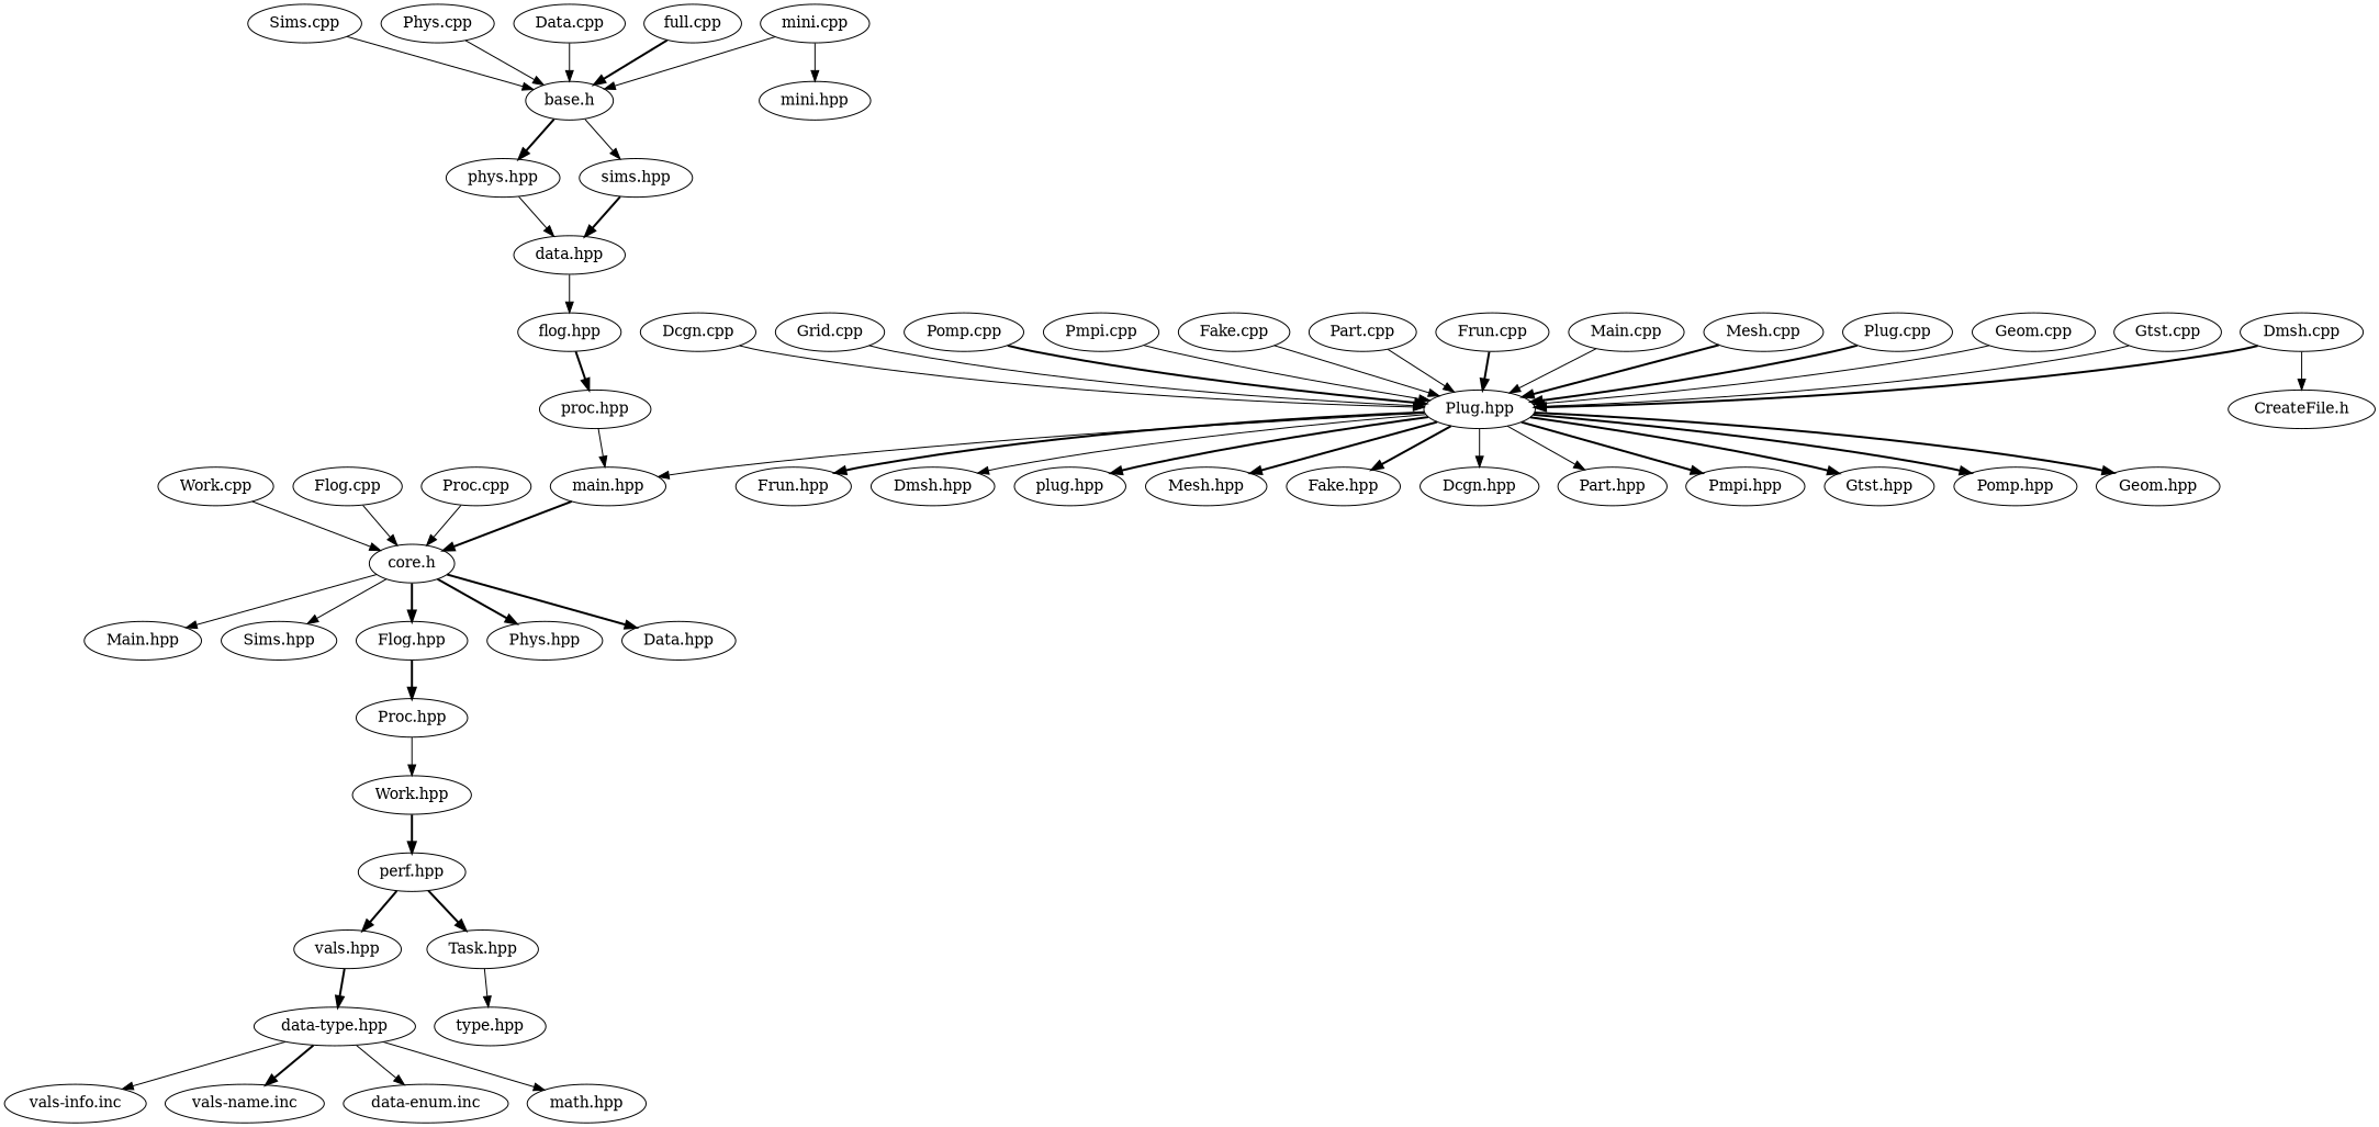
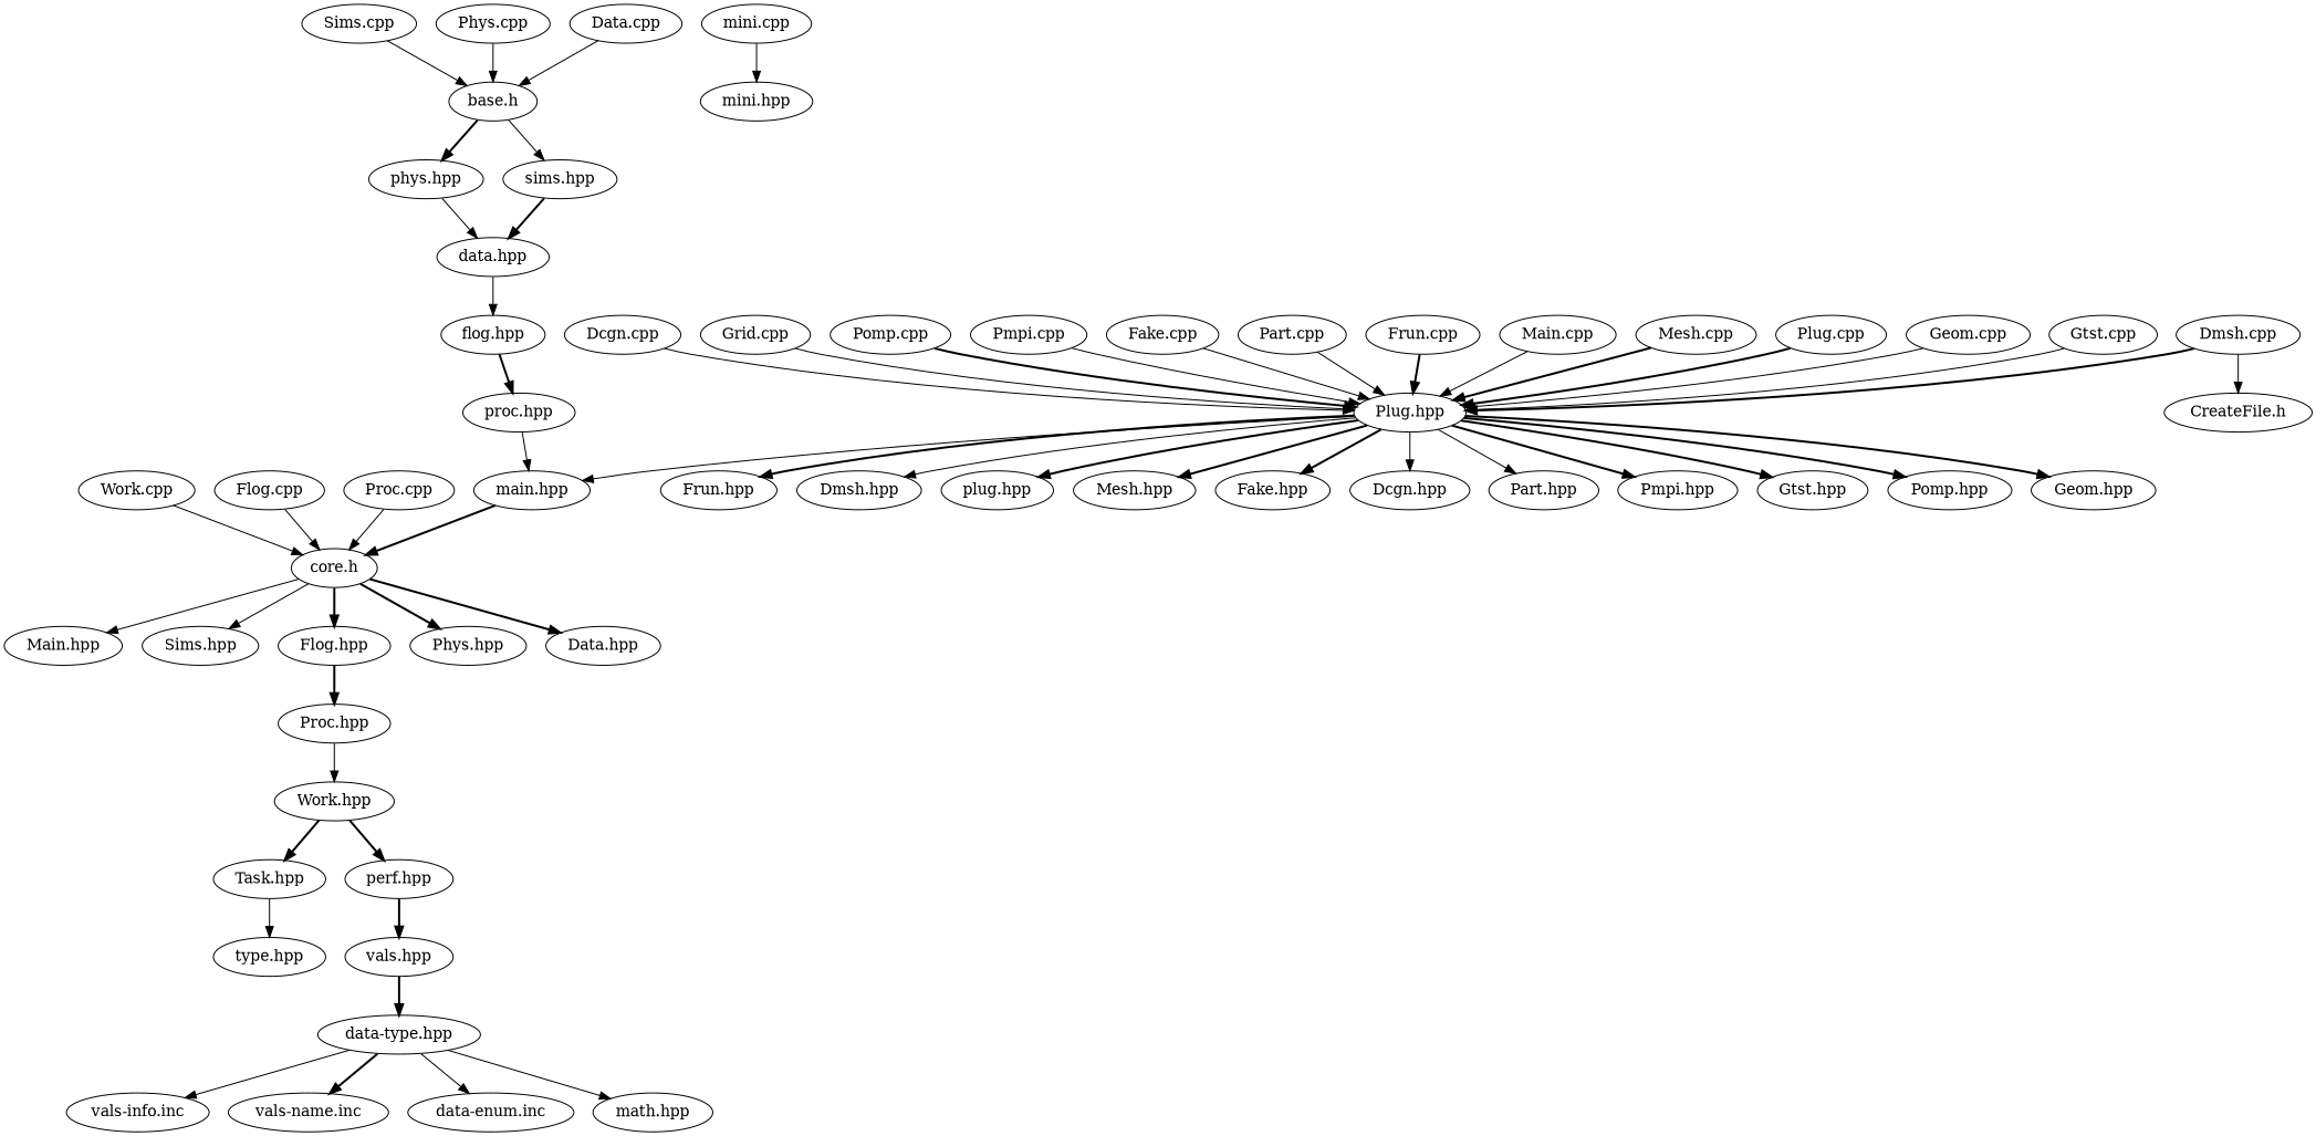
  digraph {
    clusterrank=local
    fontname=Helvetica
    fontsize=16
    edge [style=solid]
    "Plug.hpp"
    "Frun.hpp"
    "Dmsh.hpp"
    "plug.hpp"
    "Mesh.hpp"
    "main.hpp"
    "Fake.hpp"
    "Dcgn.hpp"
    "Part.hpp"
    "Pmpi.hpp"
    "Gtst.hpp"
    "Pomp.hpp"
    "Geom.hpp"
    "core.h"
    "vals.hpp"
    "data-type.hpp"
    "vals-info.inc"
    "vals-name.inc"
    "data-enum.inc"
    "math.hpp"
    "Dcgn.cpp"
    "Sims.cpp"
    "base.h"
    "phys.hpp"
    "sims.hpp"
    "data.hpp"
    "flog.hpp"
    "Grid.cpp"
    "Phys.cpp"
    "Pomp.cpp"
    "proc.hpp"
    "Main.hpp"
    "Sims.hpp"
    "Flog.hpp"
    "Phys.hpp"
    "Data.hpp"
    "Proc.hpp"
    "Work.cpp"
    "Dmsh.cpp"
    "CreateFile.h"
    "Pmpi.cpp"
    "Data.cpp"
-   "full.cpp"
    "Fake.cpp"
    "Work.hpp"
    "Task.hpp"
    "perf.hpp"
    "mini.cpp"
    "mini.hpp"
    "type.hpp"
    "Flog.cpp"
    "Part.cpp"
    "Proc.cpp"
    "Frun.cpp"
    "Main.cpp"
    "Mesh.cpp"
    "Plug.cpp"
    "Geom.cpp"
    "Gtst.cpp"
    "Plug.hpp" -> "Frun.hpp" [style=bold]
    "Plug.hpp" -> "Dmsh.hpp"
    "Plug.hpp" -> "plug.hpp" [style=bold]
    "Plug.hpp" -> "Mesh.hpp" [style=bold]
    "Plug.hpp" -> "main.hpp"
    "Plug.hpp" -> "Fake.hpp" [style=bold]
    "Plug.hpp" -> "Dcgn.hpp"
    "Plug.hpp" -> "Part.hpp"
    "Plug.hpp" -> "Pmpi.hpp" [style=bold]
    "Plug.hpp" -> "Gtst.hpp" [style=bold]
    "Plug.hpp" -> "Pomp.hpp" [style=bold]
    "Plug.hpp" -> "Geom.hpp" [style=bold]
    "main.hpp" -> "core.h" [style=bold]
    "core.h" -> "Main.hpp"
    "core.h" -> "Sims.hpp"
    "core.h" -> "Flog.hpp" [style=bold]
    "core.h" -> "Phys.hpp" [style=bold]
    "core.h" -> "Data.hpp" [style=bold]
    "vals.hpp" -> "data-type.hpp" [style=bold]
    "data-type.hpp" -> "vals-info.inc"
    "data-type.hpp" -> "vals-name.inc" [style=bold]
    "data-type.hpp" -> "data-enum.inc"
    "data-type.hpp" -> "math.hpp"
    "Dcgn.cpp" -> "Plug.hpp"
    "Sims.cpp" -> "base.h"
    "base.h" -> "phys.hpp" [style=bold]
    "base.h" -> "sims.hpp"
    "phys.hpp" -> "data.hpp"
    "sims.hpp" -> "data.hpp" [style=bold]
    "data.hpp" -> "flog.hpp"
    "flog.hpp" -> "proc.hpp" [style=bold]
    "Grid.cpp" -> "Plug.hpp"
    "Phys.cpp" -> "base.h"
    "Pomp.cpp" -> "Plug.hpp" [style=bold]
    "proc.hpp" -> "main.hpp"
    "Flog.hpp" -> "Proc.hpp" [style=bold]
    "Proc.hpp" -> "Work.hpp"
    "Work.cpp" -> "core.h"
    "Dmsh.cpp" -> "Plug.hpp" [style=bold]
    "Dmsh.cpp" -> "CreateFile.h"
    "Pmpi.cpp" -> "Plug.hpp"
    "Data.cpp" -> "base.h"
-   "full.cpp" -> "base.h" [style=bold]
    "Fake.cpp" -> "Plug.hpp"
-   "perf.hpp" -> "Task.hpp" [style=bold]
+   "Work.hpp" -> "Task.hpp" [style=bold]
    "Work.hpp" -> "perf.hpp" [style=bold]
    "Task.hpp" -> "type.hpp"
    "perf.hpp" -> "vals.hpp" [style=bold]
-   "mini.cpp" -> "base.h"
    "mini.cpp" -> "mini.hpp"
    "Flog.cpp" -> "core.h"
    "Part.cpp" -> "Plug.hpp"
    "Proc.cpp" -> "core.h"
    "Frun.cpp" -> "Plug.hpp" [style=bold]
    "Main.cpp" -> "Plug.hpp"
    "Mesh.cpp" -> "Plug.hpp" [style=bold]
    "Plug.cpp" -> "Plug.hpp" [style=bold]
    "Geom.cpp" -> "Plug.hpp"
    "Gtst.cpp" -> "Plug.hpp"
  }
